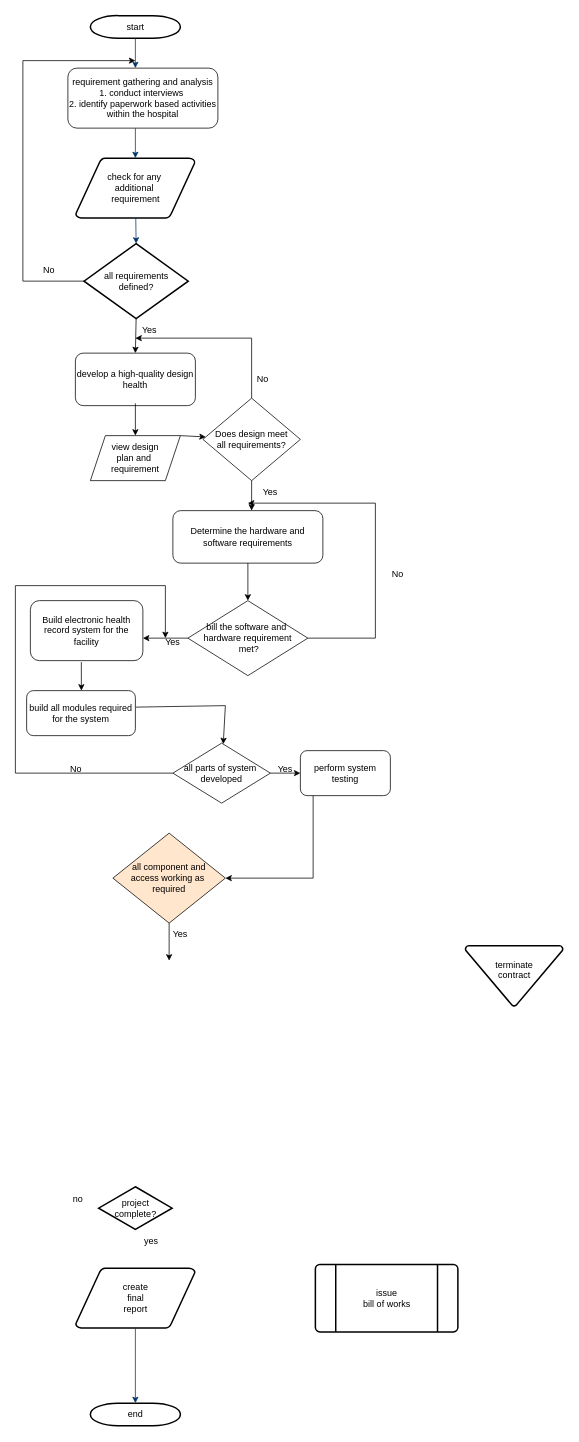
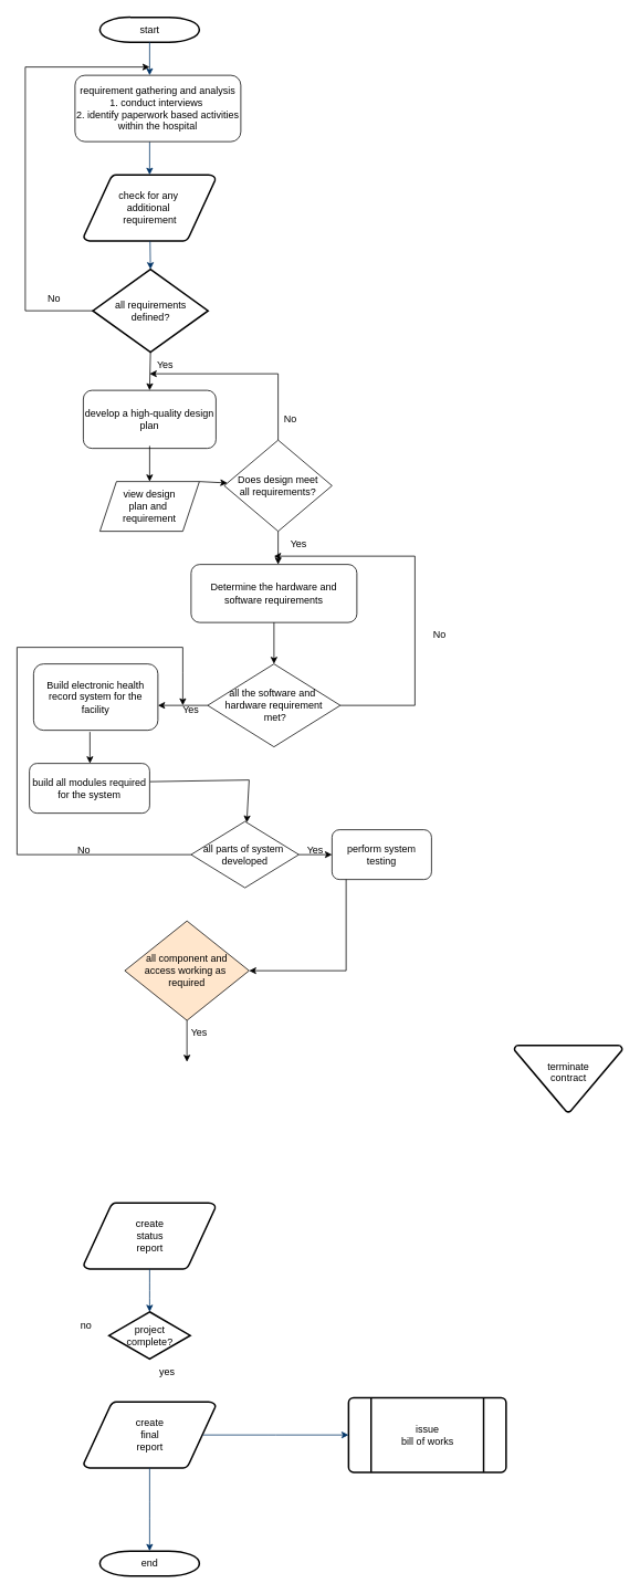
  <mxCell id="0" />
  <mxCell id="1" parent="0" />
  <mxCell id="2" value="start" style="shape=mxgraph.flowchart.terminator;strokeWidth=2;gradientColor=none;gradientDirection=north;fontStyle=0;html=1;" parent="1" vertex="1"><mxGeometry x="120" y="20" width="120" height="30" as="geometry" /></mxCell>
  <mxCell id="3" value="check for any&amp;nbsp;&lt;br&gt;additional&amp;nbsp;&lt;br&gt;requirement" style="shape=mxgraph.flowchart.data;strokeWidth=2;gradientColor=none;gradientDirection=north;fontStyle=0;html=1;" parent="1" vertex="1"><mxGeometry x="100.5" y="210" width="159" height="80" as="geometry" /></mxCell>
  <mxCell id="4" value="all requirements&lt;br&gt;defined?" style="shape=mxgraph.flowchart.decision;strokeWidth=2;gradientColor=none;gradientDirection=north;fontStyle=0;html=1;" parent="1" vertex="1"><mxGeometry x="111.5" y="324" width="139" height="100" as="geometry" /></mxCell>
  <mxCell id="5" style="fontStyle=1;strokeColor=#003366;strokeWidth=1;html=1;" parent="1" source="2" edge="1"><mxGeometry relative="1" as="geometry"><mxPoint x="180" y="90" as="targetPoint" /></mxGeometry></mxCell>
  <mxCell id="6" style="fontStyle=1;strokeColor=#003366;strokeWidth=1;html=1;" parent="1" target="3" edge="1"><mxGeometry relative="1" as="geometry"><mxPoint x="180" y="170" as="sourcePoint" /></mxGeometry></mxCell>
  <mxCell id="7" style="entryX=0.5;entryY=0;entryPerimeter=0;fontStyle=1;strokeColor=#003366;strokeWidth=1;html=1;" parent="1" source="3" target="4" edge="1"><mxGeometry relative="1" as="geometry" /></mxCell>
  <mxCell id="8" value="terminate&#10;contract&#10;" style="shape=mxgraph.flowchart.merge_or_storage;strokeWidth=2;gradientColor=none;gradientDirection=north;fontStyle=0;html=1;" parent="1" vertex="1"><mxGeometry x="620" y="1260" width="130" height="80.5" as="geometry" /></mxCell>
+ <mxCell id="9" value="create&#10;status&#10;report" style="shape=mxgraph.flowchart.data;strokeWidth=2;gradientColor=none;gradientDirection=north;fontStyle=0;html=1;" parent="1" vertex="1"><mxGeometry x="100.5" y="1450" width="159" height="80" as="geometry" /></mxCell>
  <mxCell id="10" value="project&#10;complete?" style="shape=mxgraph.flowchart.decision;strokeWidth=2;gradientColor=none;gradientDirection=north;fontStyle=0;html=1;" parent="1" vertex="1"><mxGeometry x="131" y="1581.5" width="98" height="57" as="geometry" /></mxCell>
  <mxCell id="11" value="create&#10;final&#10;report" style="shape=mxgraph.flowchart.data;strokeWidth=2;gradientColor=none;gradientDirection=north;fontStyle=0;html=1;" parent="1" vertex="1"><mxGeometry x="100.5" y="1690" width="159" height="80" as="geometry" /></mxCell>
  <mxCell id="12" value="issue&#10;bill of works" style="shape=mxgraph.flowchart.predefined_process;strokeWidth=2;gradientColor=none;gradientDirection=north;fontStyle=0;html=1;" parent="1" vertex="1"><mxGeometry x="420" y="1685" width="190" height="90" as="geometry" /></mxCell>
  <mxCell id="13" value="end" style="shape=mxgraph.flowchart.terminator;strokeWidth=2;gradientColor=none;gradientDirection=north;fontStyle=0;html=1;" parent="1" vertex="1"><mxGeometry x="120" y="1870" width="120" height="30" as="geometry" /></mxCell>
+ <mxCell id="14" value="" style="edgeStyle=elbowEdgeStyle;elbow=vertical;exitX=0.5;exitY=1;exitPerimeter=0;entryX=0.5;entryY=0;entryPerimeter=0;fontStyle=1;strokeColor=#003366;strokeWidth=1;html=1;" parent="1" source="9" target="10" edge="1"><mxGeometry width="100" height="100" as="geometry"><mxPoint y="60" as="sourcePoint" x="-140" /><mxPoint x="-40" as="targetPoint" y="-40" /></mxGeometry></mxCell>
  <mxCell id="15" value="" style="edgeStyle=elbowEdgeStyle;elbow=vertical;exitX=0.5;exitY=1;exitPerimeter=0;entryX=0.5;entryY=0;entryPerimeter=0;fontStyle=1;strokeColor=#003366;strokeWidth=1;html=1;" parent="1" source="11" target="13" edge="1"><mxGeometry width="100" height="100" as="geometry"><mxPoint y="60" as="sourcePoint" x="-140" /><mxPoint x="-40" as="targetPoint" y="-40" /></mxGeometry></mxCell>
+ <mxCell id="16" value="" style="edgeStyle=elbowEdgeStyle;elbow=vertical;exitX=0.905;exitY=0.5;exitPerimeter=0;entryX=0;entryY=0.5;entryPerimeter=0;fontStyle=1;strokeColor=#003366;strokeWidth=1;html=1;" parent="1" source="11" target="12" edge="1"><mxGeometry width="100" height="100" as="geometry"><mxPoint y="60" as="sourcePoint" x="-140" /><mxPoint x="-40" as="targetPoint" y="-40" /></mxGeometry></mxCell>
  <mxCell id="17" value="yes" style="text;fontStyle=0;html=1;strokeColor=none;gradientColor=none;fillColor=none;strokeWidth=2;align=center;" parent="1" vertex="1"><mxGeometry x="181" y="1640" width="40" height="26" as="geometry" /></mxCell>
  <mxCell id="18" value="no" style="text;fontStyle=0;html=1;strokeColor=none;gradientColor=none;fillColor=none;strokeWidth=2;" parent="1" vertex="1"><mxGeometry x="95" y="1584" width="40" height="26" as="geometry" /></mxCell>
  <mxCell id="19" value="requirement gathering and analysis&lt;br&gt;1. conduct interviews&amp;nbsp;&lt;br&gt;2. identify paperwork based activities&lt;br&gt;within the hospital" style="rounded=1;whiteSpace=wrap;html=1;" vertex="1" parent="1"><mxGeometry x="90" y="90" width="200" height="80" as="geometry" /></mxCell>
  <mxCell id="20" value="" style="endArrow=classic;html=1;rounded=0;exitX=0;exitY=0.5;exitDx=0;exitDy=0;exitPerimeter=0;" edge="1" parent="1" source="4"><mxGeometry width="50" height="50" relative="1" as="geometry"><mxPoint x="110" y="370" as="sourcePoint" /><mxPoint x="180" y="80" as="targetPoint" /><Array as="points"><mxPoint x="30" y="374" /><mxPoint x="30" y="80" /></Array></mxGeometry></mxCell>
  <mxCell id="21" value="No" style="text;html=1;strokeColor=none;fillColor=none;align=center;verticalAlign=middle;whiteSpace=wrap;rounded=0;" vertex="1" parent="1"><mxGeometry x="35" y="344" width="60" height="30" as="geometry" /></mxCell>
  <mxCell id="22" value="" style="endArrow=classic;html=1;rounded=0;exitX=0.5;exitY=1;exitDx=0;exitDy=0;exitPerimeter=0;" edge="1" parent="1" source="4"><mxGeometry width="50" height="50" relative="1" as="geometry"><mxPoint x="150" y="450" as="sourcePoint" /><mxPoint x="180" y="470" as="targetPoint" /></mxGeometry></mxCell>
  <mxCell id="23" value="Yes" style="text;html=1;strokeColor=none;fillColor=none;align=center;verticalAlign=middle;whiteSpace=wrap;rounded=0;" vertex="1" parent="1"><mxGeometry x="169" y="424" width="60" height="30" as="geometry" /></mxCell>
- <mxCell id="24" value="develop a high-quality design health" style="rounded=1;whiteSpace=wrap;html=1;" vertex="1" parent="1"><mxGeometry x="100" y="470" width="160" height="70" as="geometry" /></mxCell>
+ <mxCell id="24" value="develop a high-quality design plan" style="rounded=1;whiteSpace=wrap;html=1;" vertex="1" parent="1"><mxGeometry x="100" y="470" width="160" height="70" as="geometry" /></mxCell>
  <mxCell id="25" value="" style="endArrow=classic;html=1;rounded=0;" edge="1" parent="1" target="26"><mxGeometry width="50" height="50" relative="1" as="geometry"><mxPoint x="180" y="537" as="sourcePoint" /><mxPoint x="180" y="597" as="targetPoint" /></mxGeometry></mxCell>
  <mxCell id="26" value="view design&lt;br&gt;plan and&amp;nbsp;&lt;br&gt;requirement" style="shape=parallelogram;perimeter=parallelogramPerimeter;whiteSpace=wrap;html=1;fixedSize=1;" vertex="1" parent="1"><mxGeometry x="120" y="580" width="120" height="60" as="geometry" /></mxCell>
  <mxCell id="27" value="" style="endArrow=classic;html=1;rounded=0;exitX=1;exitY=0;exitDx=0;exitDy=0;" edge="1" parent="1" source="26" target="28"><mxGeometry width="50" height="50" relative="1" as="geometry"><mxPoint x="240" y="600" as="sourcePoint" /><mxPoint x="310" y="600" as="targetPoint" /></mxGeometry></mxCell>
  <mxCell id="28" value="Does design meet&lt;br&gt;all requirements?" style="rhombus;whiteSpace=wrap;html=1;" vertex="1" parent="1"><mxGeometry x="270" y="530" width="130" height="110" as="geometry" /></mxCell>
  <mxCell id="29" value="" style="endArrow=classic;html=1;rounded=0;exitX=0.5;exitY=0;exitDx=0;exitDy=0;" edge="1" parent="1" source="28"><mxGeometry width="50" height="50" relative="1" as="geometry"><mxPoint x="320" y="510" as="sourcePoint" /><mxPoint x="180" y="450" as="targetPoint" /><Array as="points"><mxPoint x="335" y="450" /></Array></mxGeometry></mxCell>
  <mxCell id="30" value="No" style="text;html=1;strokeColor=none;fillColor=none;align=center;verticalAlign=middle;whiteSpace=wrap;rounded=0;" vertex="1" parent="1"><mxGeometry x="320" y="490" width="60" height="30" as="geometry" /></mxCell>
  <mxCell id="31" value="" style="endArrow=classic;html=1;rounded=0;exitX=0.5;exitY=1;exitDx=0;exitDy=0;" edge="1" parent="1" source="28"><mxGeometry width="50" height="50" relative="1" as="geometry"><mxPoint x="150" y="640" as="sourcePoint" /><mxPoint x="335" y="680" as="targetPoint" /></mxGeometry></mxCell>
  <mxCell id="32" value="Yes" style="text;html=1;strokeColor=none;fillColor=none;align=center;verticalAlign=middle;whiteSpace=wrap;rounded=0;" vertex="1" parent="1"><mxGeometry x="330" y="640" width="60" height="30" as="geometry" /></mxCell>
  <mxCell id="33" value="Determine the hardware and software requirements" style="rounded=1;whiteSpace=wrap;html=1;" vertex="1" parent="1"><mxGeometry x="230" y="680" width="200" height="70" as="geometry" /></mxCell>
  <mxCell id="34" value="" style="endArrow=classic;html=1;rounded=0;exitX=0.5;exitY=1;exitDx=0;exitDy=0;" edge="1" parent="1" source="33"><mxGeometry width="50" height="50" relative="1" as="geometry"><mxPoint x="150" y="640" as="sourcePoint" /><mxPoint x="330" y="800" as="targetPoint" /></mxGeometry></mxCell>
- <mxCell id="35" value="bill the software and&amp;nbsp;&lt;br&gt;hardware requirement&lt;br&gt;&amp;nbsp;met?" style="rhombus;whiteSpace=wrap;html=1;" vertex="1" parent="1"><mxGeometry x="250" y="800" width="160" height="100" as="geometry" /></mxCell>
+ <mxCell id="35" value="all the software and&amp;nbsp;&lt;br&gt;hardware requirement&lt;br&gt;&amp;nbsp;met?" style="rhombus;whiteSpace=wrap;html=1;" vertex="1" parent="1"><mxGeometry x="250" y="800" width="160" height="100" as="geometry" /></mxCell>
  <mxCell id="36" value="" style="endArrow=classic;html=1;rounded=0;exitX=1;exitY=0.5;exitDx=0;exitDy=0;entryX=0;entryY=1;entryDx=0;entryDy=0;" edge="1" parent="1" source="35" target="32"><mxGeometry width="50" height="50" relative="1" as="geometry"><mxPoint x="150" y="780" as="sourcePoint" /><mxPoint x="500" y="630" as="targetPoint" /><Array as="points"><mxPoint x="500" y="850" /><mxPoint x="500" y="670" /></Array></mxGeometry></mxCell>
  <mxCell id="37" value="No" style="text;html=1;strokeColor=none;fillColor=none;align=center;verticalAlign=middle;whiteSpace=wrap;rounded=0;" vertex="1" parent="1"><mxGeometry x="500" y="750" width="60" height="30" as="geometry" /></mxCell>
  <mxCell id="38" value="" style="endArrow=classic;html=1;rounded=0;exitX=0;exitY=0.5;exitDx=0;exitDy=0;" edge="1" parent="1" source="35"><mxGeometry width="50" height="50" relative="1" as="geometry"><mxPoint x="150" y="780" as="sourcePoint" /><mxPoint x="190" y="850" as="targetPoint" /></mxGeometry></mxCell>
  <mxCell id="39" value="Yes" style="text;html=1;strokeColor=none;fillColor=none;align=center;verticalAlign=middle;whiteSpace=wrap;rounded=0;" vertex="1" parent="1"><mxGeometry x="199.5" y="840" width="60" height="30" as="geometry" /></mxCell>
  <mxCell id="40" value="Build electronic health record system for the facility" style="rounded=1;whiteSpace=wrap;html=1;" vertex="1" parent="1"><mxGeometry x="40" y="800" width="150" height="80" as="geometry" /></mxCell>
  <mxCell id="41" value="" style="endArrow=classic;html=1;rounded=0;exitX=0.453;exitY=1.025;exitDx=0;exitDy=0;exitPerimeter=0;" edge="1" parent="1" source="40"><mxGeometry width="50" height="50" relative="1" as="geometry"><mxPoint x="230" y="860" as="sourcePoint" /><mxPoint x="108" y="920" as="targetPoint" /></mxGeometry></mxCell>
  <mxCell id="42" value="build all modules required for the system" style="rounded=1;whiteSpace=wrap;html=1;" vertex="1" parent="1"><mxGeometry x="35" y="920" width="145" height="60" as="geometry" /></mxCell>
  <mxCell id="43" value="" style="endArrow=classic;html=1;rounded=0;exitX=1.005;exitY=0.367;exitDx=0;exitDy=0;exitPerimeter=0;" edge="1" parent="1" source="42" target="44"><mxGeometry width="50" height="50" relative="1" as="geometry"><mxPoint x="230" y="850" as="sourcePoint" /><mxPoint x="300" y="1000" as="targetPoint" /><Array as="points"><mxPoint x="300" y="940" /></Array></mxGeometry></mxCell>
  <mxCell id="44" value="all parts of system&amp;nbsp;&lt;br&gt;developed" style="rhombus;whiteSpace=wrap;html=1;" vertex="1" parent="1"><mxGeometry x="230" y="990" width="130" height="80" as="geometry" /></mxCell>
  <mxCell id="45" value="" style="endArrow=classic;html=1;rounded=0;exitX=0;exitY=0.5;exitDx=0;exitDy=0;" edge="1" parent="1" source="44"><mxGeometry width="50" height="50" relative="1" as="geometry"><mxPoint x="230" y="1050" as="sourcePoint" /><mxPoint x="220" y="850" as="targetPoint" /><Array as="points"><mxPoint x="20" y="1030" /><mxPoint x="20" y="780" /><mxPoint x="220" y="780" /><mxPoint x="220" y="810" /></Array></mxGeometry></mxCell>
  <mxCell id="46" value="No" style="text;html=1;strokeColor=none;fillColor=none;align=center;verticalAlign=middle;whiteSpace=wrap;rounded=0;" vertex="1" parent="1"><mxGeometry x="71" y="1010" width="60" height="30" as="geometry" /></mxCell>
  <mxCell id="47" value="" style="endArrow=classic;html=1;rounded=0;exitX=1;exitY=0.5;exitDx=0;exitDy=0;" edge="1" parent="1" source="44"><mxGeometry width="50" height="50" relative="1" as="geometry"><mxPoint x="230" y="1060" as="sourcePoint" /><mxPoint x="400" y="1030" as="targetPoint" /></mxGeometry></mxCell>
  <mxCell id="48" value="perform system testing&lt;br&gt;" style="rounded=1;whiteSpace=wrap;html=1;" vertex="1" parent="1"><mxGeometry x="400" y="1000" width="120" height="60" as="geometry" /></mxCell>
  <mxCell id="49" value="Yes" style="text;html=1;strokeColor=none;fillColor=none;align=center;verticalAlign=middle;whiteSpace=wrap;rounded=0;" vertex="1" parent="1"><mxGeometry x="350" y="1010" width="60" height="30" as="geometry" /></mxCell>
  <mxCell id="50" value="all component and &lt;br&gt;access working as&amp;nbsp;&lt;br&gt;required&lt;br&gt;" style="rhombus;whiteSpace=wrap;html=1;fillColor=#ffe6cc;" vertex="1" parent="1"><mxGeometry x="150" y="1110" width="150" height="120" as="geometry" /></mxCell>
  <mxCell id="51" value="" style="endArrow=classic;html=1;rounded=0;entryX=1;entryY=0.5;entryDx=0;entryDy=0;" edge="1" parent="1" target="50"><mxGeometry width="50" height="50" relative="1" as="geometry"><mxPoint x="417" y="1060" as="sourcePoint" /><mxPoint x="280" y="1130" as="targetPoint" /><Array as="points"><mxPoint x="417" y="1170" /></Array></mxGeometry></mxCell>
  <mxCell id="52" value="" style="endArrow=classic;html=1;rounded=0;exitX=0.5;exitY=1;exitDx=0;exitDy=0;" edge="1" parent="1" source="50"><mxGeometry width="50" height="50" relative="1" as="geometry"><mxPoint x="230" y="1180" as="sourcePoint" /><mxPoint x="225" y="1280" as="targetPoint" /></mxGeometry></mxCell>
  <mxCell id="53" value="Yes" style="text;html=1;strokeColor=none;fillColor=none;align=center;verticalAlign=middle;whiteSpace=wrap;rounded=0;" vertex="1" parent="1"><mxGeometry x="210" y="1230" width="60" height="30" as="geometry" /></mxCell>
